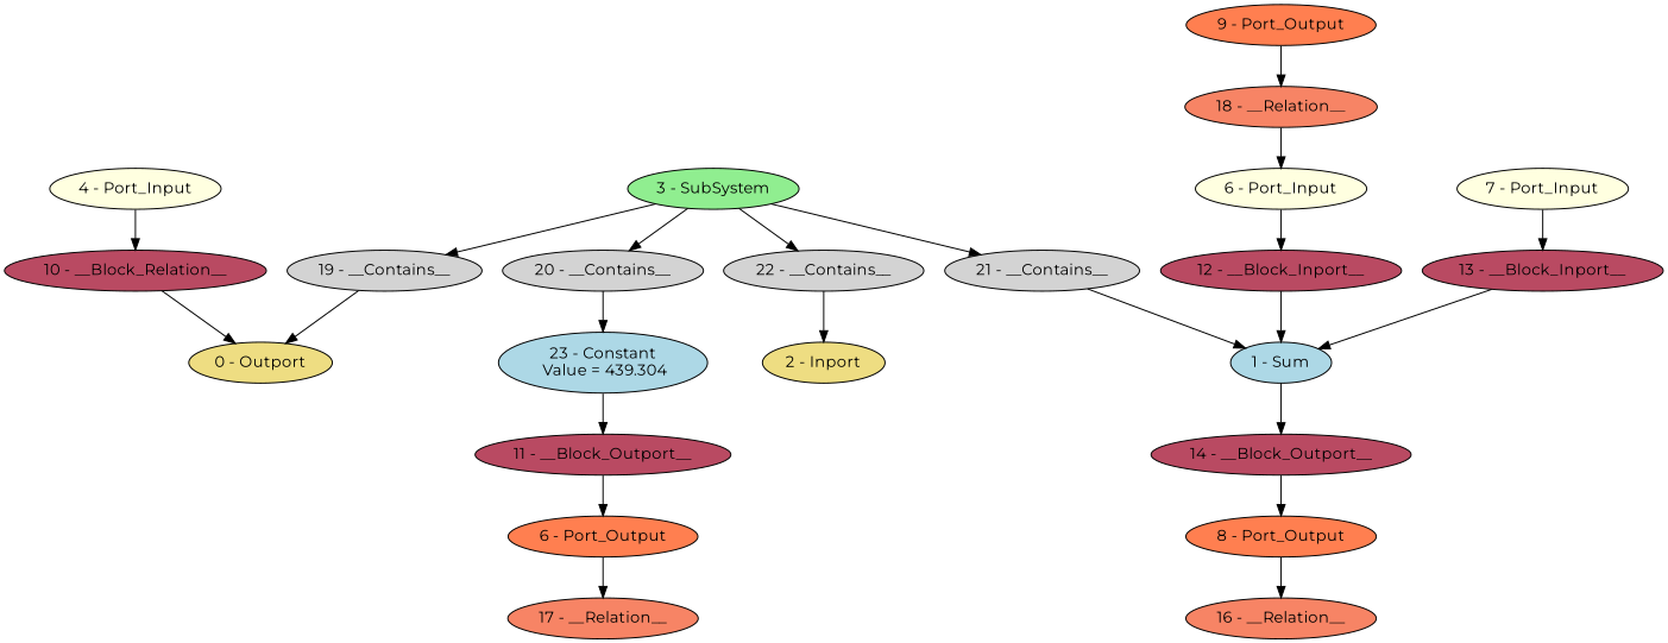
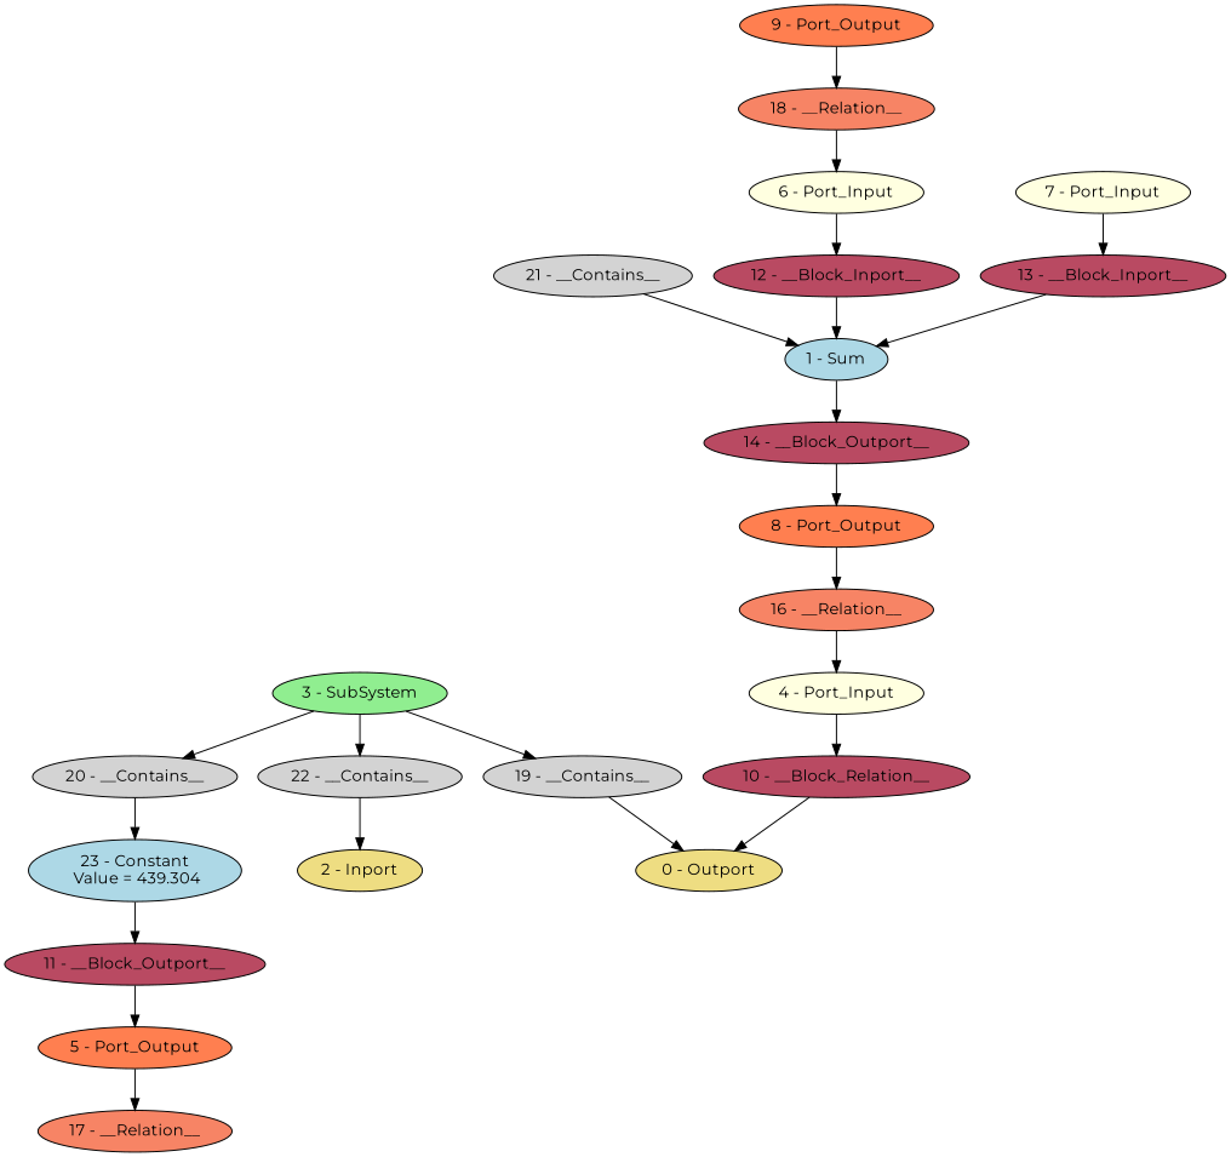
  digraph {
    fontname=Montserrat
    node [fillcolor="#b94a62" fontname=Montserrat style=filled]
    edge [fontname=Montserrat]
    "0 - Outport" [fillcolor=lightgoldenrod]
    "1 - Sum" [fillcolor=lightblue]
    "14 - __Block_Outport__"
    "8 - Port_Output" [fillcolor=coral]
    "2 - Inport" [fillcolor=lightgoldenrod]
    "3 - SubSystem" [fillcolor=lightgreen]
    "19 - __Contains__" [fillcolor=lightgray]
    "20 - __Contains__" [fillcolor=lightgray]
    "21 - __Contains__" [fillcolor=lightgray]
    "22 - __Contains__" [fillcolor=lightgray]
    "23 - Constant\n Value = 439.304" [fillcolor=lightblue]
    "4 - Port_Input" [fillcolor=lightyellow]
    n13 [label="10 - __Block_Relation__"]
-   "5 - Port_Output" [fillcolor=coral label="6 - Port_Output"]
+   "5 - Port_Output" [fillcolor=coral]
    "17 - __Relation__" [fillcolor="#f78465"]
    "6 - Port_Input" [fillcolor=lightyellow]
    "12 - __Block_Inport__"
    "7 - Port_Input" [fillcolor=lightyellow]
    "13 - __Block_Inport__"
    "16 - __Relation__" [fillcolor="#f78465"]
    "9 - Port_Output" [fillcolor=coral]
    "18 - __Relation__" [fillcolor="#f78465"]
    "11 - __Block_Outport__"
    "1 - Sum" -> "14 - __Block_Outport__"
    "14 - __Block_Outport__" -> "8 - Port_Output"
    "8 - Port_Output" -> "16 - __Relation__"
    "3 - SubSystem" -> "19 - __Contains__"
    "3 - SubSystem" -> "20 - __Contains__"
-   "3 - SubSystem" -> "21 - __Contains__"
    "3 - SubSystem" -> "22 - __Contains__"
    "19 - __Contains__" -> "0 - Outport"
    "20 - __Contains__" -> "23 - Constant\n Value = 439.304"
    "21 - __Contains__" -> "1 - Sum"
    "22 - __Contains__" -> "2 - Inport"
    "23 - Constant\n Value = 439.304" -> "11 - __Block_Outport__"
    "4 - Port_Input" -> n13
    n13 -> "0 - Outport"
    "5 - Port_Output" -> "17 - __Relation__"
    "6 - Port_Input" -> "12 - __Block_Inport__"
    "12 - __Block_Inport__" -> "1 - Sum"
    "7 - Port_Input" -> "13 - __Block_Inport__"
    "13 - __Block_Inport__" -> "1 - Sum"
+   "16 - __Relation__" -> "4 - Port_Input"
    "9 - Port_Output" -> "18 - __Relation__"
    "18 - __Relation__" -> "6 - Port_Input"
    "11 - __Block_Outport__" -> "5 - Port_Output"
  }
